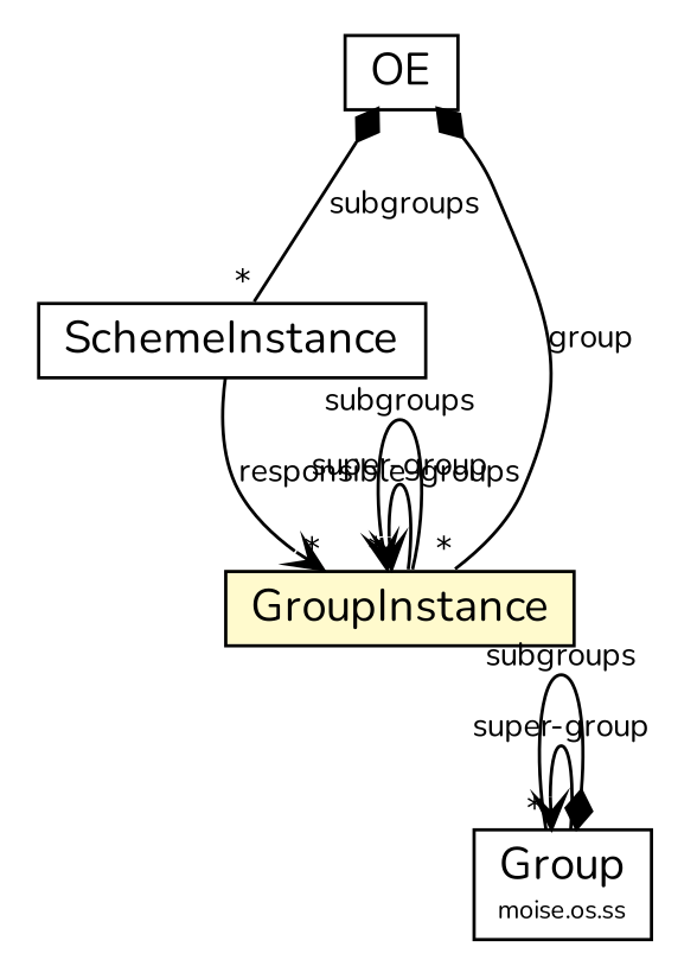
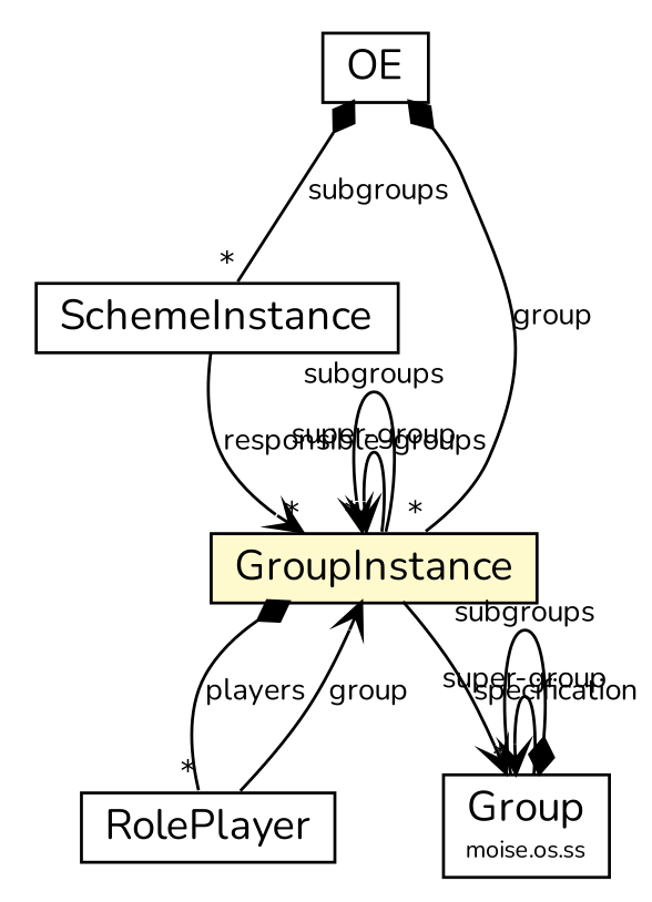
  digraph {
    fontname=Nunito
    nodesep=0.25
    ranksep=0.5
    node [fontcolor=black fontname=Nunito fontsize=14.0 shape=plaintext]
    edge [arrowhead=open color=black fontcolor=black fontname=Nunito fontsize=10.0 headlabel="*" headport=p labelfontname=Helvetica labelfontsize=10 tailport=p]
    n1 [label=<<table title="moise.oe.SchemeInstance" border="0" cellborder="1" cellspacing="0" cellpadding="2" port="p" href="./SchemeInstance.html"> 		<tr><td><table border="0" cellspacing="0" cellpadding="1"> <tr><td align="center" balign="center"> SchemeInstance </td></tr> 		</table></td></tr> 		</table>>]
    n2 [label=<<table title="moise.oe.GroupInstance" border="0" cellborder="1" cellspacing="0" cellpadding="2" port="p" bgcolor="lemonChiffon" href="./GroupInstance.html"> 		<tr><td><table border="0" cellspacing="0" cellpadding="1"> <tr><td align="center" balign="center"> GroupInstance </td></tr> 		</table></td></tr> 		</table>>]
+   n3 [label=<<table title="moise.oe.RolePlayer" border="0" cellborder="1" cellspacing="0" cellpadding="2" port="p" href="./RolePlayer.html"> 		<tr><td><table border="0" cellspacing="0" cellpadding="1"> <tr><td align="center" balign="center"> RolePlayer </td></tr> 		</table></td></tr> 		</table>>]
    n4 [label=<<table title="moise.os.ss.Group" border="0" cellborder="1" cellspacing="0" cellpadding="2" port="p" href="../os/ss/Group.html"> 		<tr><td><table border="0" cellspacing="0" cellpadding="1"> <tr><td align="center" balign="center"> Group </td></tr> <tr><td align="center" balign="center"><font point-size="8.0"> moise.os.ss </font></td></tr> 		</table></td></tr> 		</table>>]
    n5 [label=<<table title="moise.oe.OE" border="0" cellborder="1" cellspacing="0" cellpadding="2" port="p" href="./OE.html"> 		<tr><td><table border="0" cellspacing="0" cellpadding="1"> <tr><td align="center" balign="center"> OE </td></tr> 		</table></td></tr> 		</table>>]
    n1 -> n2 [label="responsible-groups"]
    n2 -> n2 [label="super-group" headlabel=""]
    n2 -> n2 [label=subgroups]
+   n2 -> n3 [arrowhead=none arrowtail=diamond dir=both label=players]
+   n2 -> n4 [label=specification headlabel=""]
+   n3 -> n2 [label=group headlabel=""]
    n4 -> n4 [label="super-group" headlabel=""]
    n4 -> n4 [arrowhead=none arrowtail=diamond dir=both label=subgroups]
    n5 -> n1 [arrowhead=none arrowtail=diamond dir=both label=subgroups]
    n5 -> n2 [arrowhead=none arrowtail=diamond dir=both label=group]
  }
